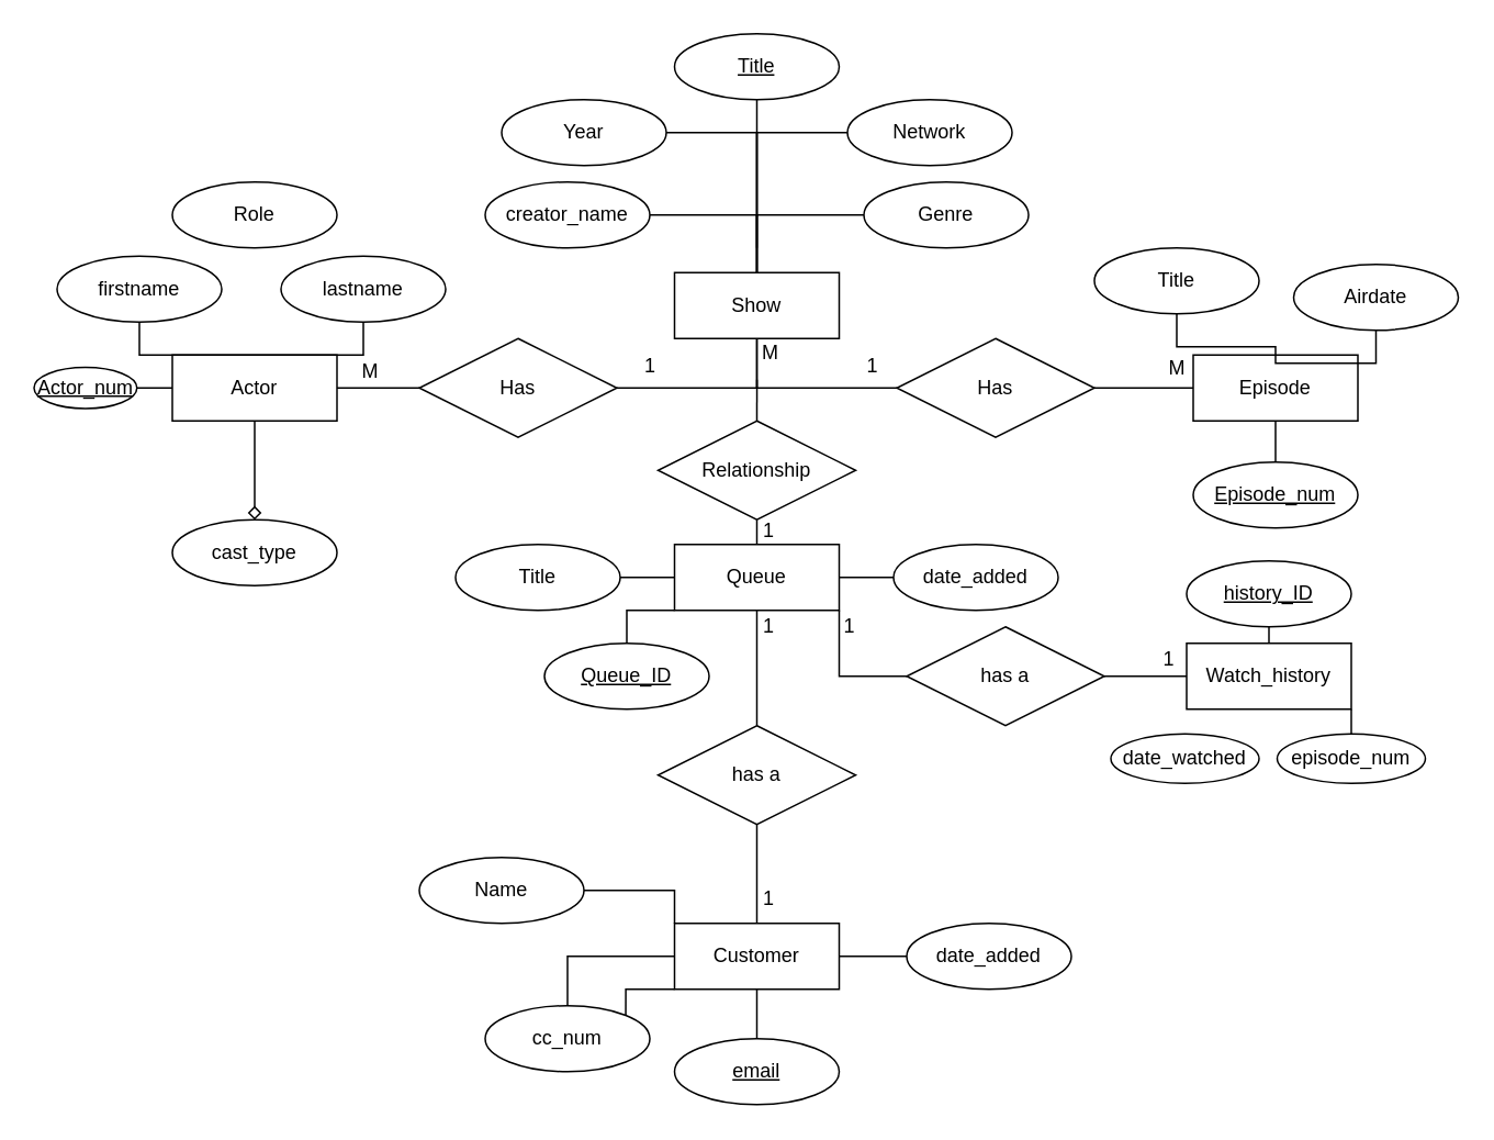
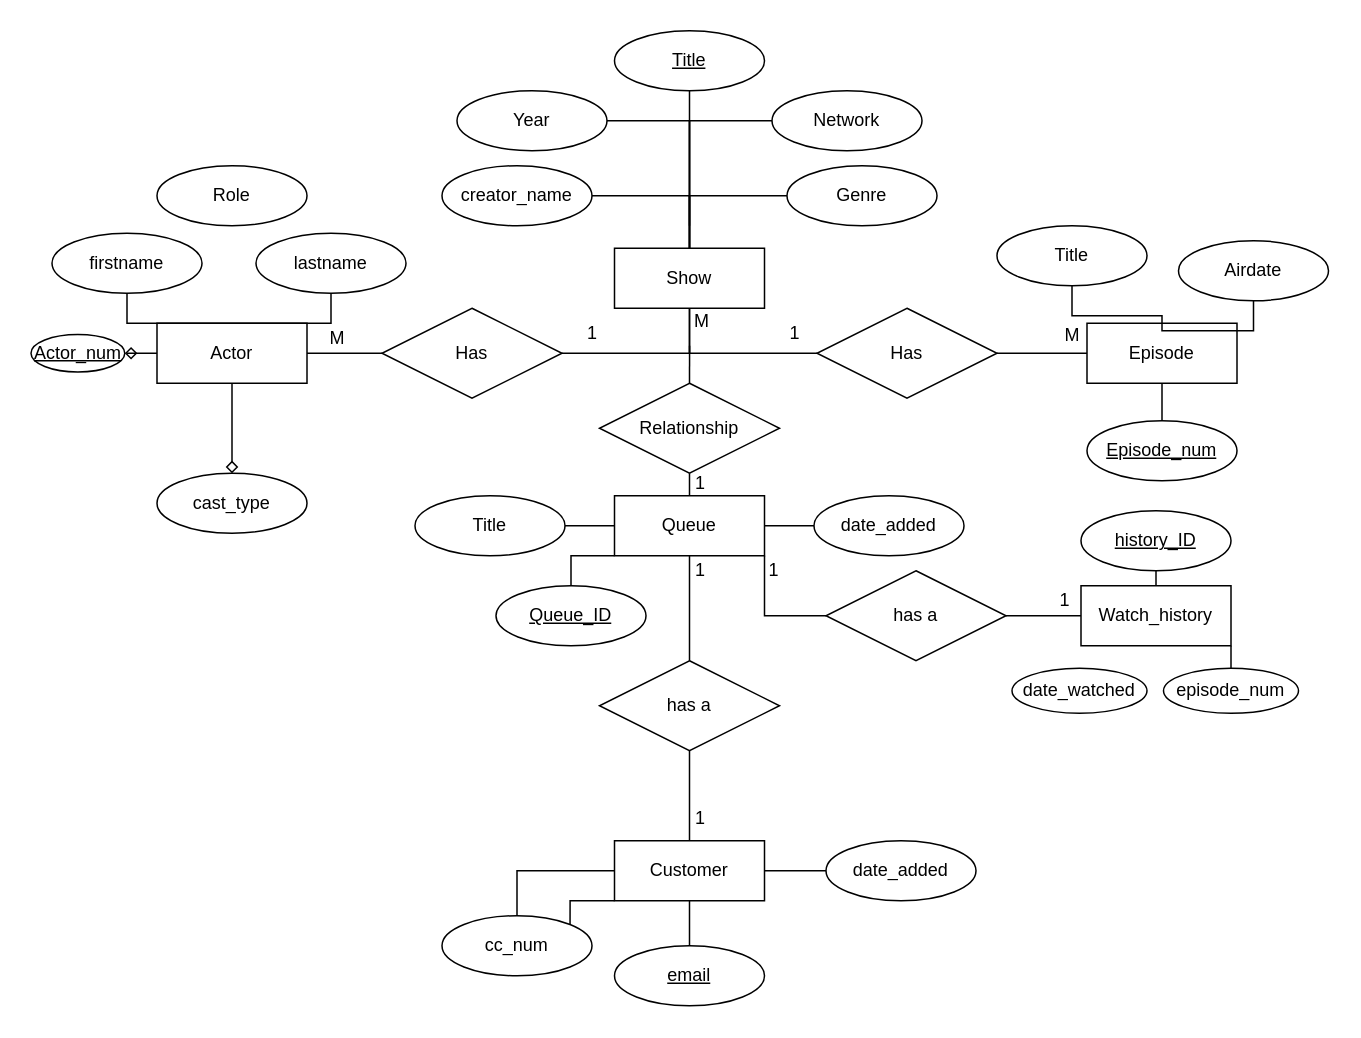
  <mxCell id="0" />
  <mxCell id="1" parent="0" />
  <mxCell id="2" style="edgeStyle=orthogonalEdgeStyle;rounded=0;orthogonalLoop=1;jettySize=auto;html=1;exitX=0.5;exitY=1;exitDx=0;exitDy=0;entryX=1;entryY=0.5;entryDx=0;entryDy=0;endArrow=none;endFill=0;" parent="1" source="4" target="30" edge="1"><mxGeometry relative="1" as="geometry" /></mxCell>
  <mxCell id="3" style="edgeStyle=orthogonalEdgeStyle;rounded=0;orthogonalLoop=1;jettySize=auto;html=1;exitX=0.5;exitY=1;exitDx=0;exitDy=0;entryX=0;entryY=0.5;entryDx=0;entryDy=0;endArrow=none;endFill=0;" parent="1" source="4" target="32" edge="1"><mxGeometry relative="1" as="geometry" /></mxCell>
  <mxCell id="4" value="Show" style="whiteSpace=wrap;html=1;align=center;" parent="1" vertex="1"><mxGeometry x="409" y="165" width="100" height="40" as="geometry" /></mxCell>
  <mxCell id="5" value="" style="edgeStyle=orthogonalEdgeStyle;rounded=0;orthogonalLoop=1;jettySize=auto;html=1;endArrow=none;endFill=0;" parent="1" source="6" target="53" edge="1"><mxGeometry relative="1" as="geometry" /></mxCell>
  <mxCell id="6" value="Episode" style="whiteSpace=wrap;html=1;align=center;" parent="1" vertex="1"><mxGeometry x="724" y="215" width="100" height="40" as="geometry" /></mxCell>
- <mxCell id="7" value="" style="edgeStyle=orthogonalEdgeStyle;rounded=0;orthogonalLoop=1;jettySize=auto;html=1;endArrow=none;endFill=0;" parent="1" source="9" target="54" edge="1"><mxGeometry relative="1" as="geometry" /></mxCell>
+ <mxCell id="7" value="" style="edgeStyle=orthogonalEdgeStyle;rounded=0;orthogonalLoop=1;jettySize=auto;html=1;endArrow=diamond;endFill=0;" parent="1" source="9" target="54" edge="1"><mxGeometry relative="1" as="geometry" /></mxCell>
  <mxCell id="8" style="edgeStyle=orthogonalEdgeStyle;rounded=0;orthogonalLoop=1;jettySize=auto;html=1;exitX=0.5;exitY=1;exitDx=0;exitDy=0;entryX=0.5;entryY=0;entryDx=0;entryDy=0;endArrow=diamond;endFill=0;" edge="1" parent="1" source="9" target="78"><mxGeometry relative="1" as="geometry" /></mxCell>
  <mxCell id="9" value="Actor" style="whiteSpace=wrap;html=1;align=center;" parent="1" vertex="1"><mxGeometry x="104" y="215" width="100" height="40" as="geometry" /></mxCell>
  <mxCell id="10" style="edgeStyle=orthogonalEdgeStyle;rounded=0;orthogonalLoop=1;jettySize=auto;html=1;exitX=0.5;exitY=1;exitDx=0;exitDy=0;endArrow=none;endFill=0;" parent="1" source="11" edge="1"><mxGeometry relative="1" as="geometry"><mxPoint x="459" y="150" as="targetPoint" /></mxGeometry></mxCell>
  <mxCell id="11" value="&lt;u&gt;Title&lt;/u&gt;" style="ellipse;whiteSpace=wrap;html=1;align=center;" parent="1" vertex="1"><mxGeometry x="409" y="20" width="100" height="40" as="geometry" /></mxCell>
  <mxCell id="12" style="edgeStyle=orthogonalEdgeStyle;rounded=0;orthogonalLoop=1;jettySize=auto;html=1;exitX=0;exitY=0.5;exitDx=0;exitDy=0;entryX=0.5;entryY=0;entryDx=0;entryDy=0;endArrow=none;endFill=0;" parent="1" source="13" target="4" edge="1"><mxGeometry relative="1" as="geometry" /></mxCell>
  <mxCell id="13" value="Network" style="ellipse;whiteSpace=wrap;html=1;align=center;" parent="1" vertex="1"><mxGeometry x="514" y="60" width="100" height="40" as="geometry" /></mxCell>
  <mxCell id="14" style="edgeStyle=orthogonalEdgeStyle;rounded=0;orthogonalLoop=1;jettySize=auto;html=1;exitX=1;exitY=0.5;exitDx=0;exitDy=0;entryX=0.5;entryY=0;entryDx=0;entryDy=0;endArrow=none;endFill=0;" parent="1" source="15" target="4" edge="1"><mxGeometry relative="1" as="geometry" /></mxCell>
  <mxCell id="15" value="Year" style="ellipse;whiteSpace=wrap;html=1;align=center;" parent="1" vertex="1"><mxGeometry x="304" y="60" width="100" height="40" as="geometry" /></mxCell>
  <mxCell id="16" style="edgeStyle=orthogonalEdgeStyle;rounded=0;orthogonalLoop=1;jettySize=auto;html=1;entryX=0.5;entryY=0;entryDx=0;entryDy=0;endArrow=none;endFill=0;" parent="1" source="17" target="4" edge="1"><mxGeometry relative="1" as="geometry" /></mxCell>
  <mxCell id="17" value="Genre" style="ellipse;whiteSpace=wrap;html=1;align=center;" parent="1" vertex="1"><mxGeometry x="524" y="110" width="100" height="40" as="geometry" /></mxCell>
  <mxCell id="18" style="edgeStyle=orthogonalEdgeStyle;rounded=0;orthogonalLoop=1;jettySize=auto;html=1;exitX=1;exitY=0.5;exitDx=0;exitDy=0;entryX=0.5;entryY=0;entryDx=0;entryDy=0;endArrow=none;endFill=0;" parent="1" source="19" target="4" edge="1"><mxGeometry relative="1" as="geometry" /></mxCell>
  <mxCell id="19" value="creator_name" style="ellipse;whiteSpace=wrap;html=1;align=center;" parent="1" vertex="1"><mxGeometry x="294" y="110" width="100" height="40" as="geometry" /></mxCell>
  <mxCell id="20" style="edgeStyle=orthogonalEdgeStyle;rounded=0;orthogonalLoop=1;jettySize=auto;html=1;exitX=0;exitY=0.5;exitDx=0;exitDy=0;entryX=1;entryY=0.5;entryDx=0;entryDy=0;endArrow=none;endFill=0;" parent="1" source="61" target="46" edge="1"><mxGeometry relative="1" as="geometry"><mxPoint x="399" y="310" as="sourcePoint" /></mxGeometry></mxCell>
  <mxCell id="21" style="edgeStyle=orthogonalEdgeStyle;rounded=0;orthogonalLoop=1;jettySize=auto;html=1;exitX=1;exitY=0.5;exitDx=0;exitDy=0;entryX=0;entryY=0.5;entryDx=0;entryDy=0;endArrow=none;endFill=0;" parent="1" source="61" target="45" edge="1"><mxGeometry relative="1" as="geometry"><mxPoint x="519" y="310" as="sourcePoint" /></mxGeometry></mxCell>
  <mxCell id="22" value="" style="edgeStyle=orthogonalEdgeStyle;rounded=0;orthogonalLoop=1;jettySize=auto;html=1;endArrow=none;endFill=0;" parent="1" source="28" target="49" edge="1"><mxGeometry relative="1" as="geometry" /></mxCell>
  <mxCell id="23" value="" style="edgeStyle=orthogonalEdgeStyle;rounded=0;orthogonalLoop=1;jettySize=auto;html=1;endArrow=none;endFill=0;" parent="1" source="28" target="50" edge="1"><mxGeometry relative="1" as="geometry" /></mxCell>
  <mxCell id="24" value="" style="edgeStyle=orthogonalEdgeStyle;rounded=0;orthogonalLoop=1;jettySize=auto;html=1;endArrow=none;endFill=0;exitX=0.5;exitY=1;exitDx=0;exitDy=0;" parent="1" source="47" target="47" edge="1"><mxGeometry relative="1" as="geometry" /></mxCell>
  <mxCell id="25" style="edgeStyle=orthogonalEdgeStyle;rounded=0;orthogonalLoop=1;jettySize=auto;html=1;exitX=0;exitY=1;exitDx=0;exitDy=0;entryX=1;entryY=0;entryDx=0;entryDy=0;endArrow=none;endFill=0;" parent="1" source="28" target="50" edge="1"><mxGeometry relative="1" as="geometry" /></mxCell>
- <mxCell id="26" style="edgeStyle=orthogonalEdgeStyle;rounded=0;orthogonalLoop=1;jettySize=auto;html=1;exitX=0;exitY=0;exitDx=0;exitDy=0;entryX=1;entryY=0.5;entryDx=0;entryDy=0;endArrow=none;endFill=0;" edge="1" parent="1" source="28" target="48"><mxGeometry relative="1" as="geometry" /></mxCell>
  <mxCell id="27" style="edgeStyle=orthogonalEdgeStyle;rounded=0;orthogonalLoop=1;jettySize=auto;html=1;exitX=0.5;exitY=1;exitDx=0;exitDy=0;entryX=0.5;entryY=0;entryDx=0;entryDy=0;endArrow=none;endFill=0;" edge="1" parent="1" source="28" target="47"><mxGeometry relative="1" as="geometry" /></mxCell>
  <mxCell id="28" value="Customer" style="whiteSpace=wrap;html=1;align=center;" parent="1" vertex="1"><mxGeometry x="409" y="560" width="100" height="40" as="geometry" /></mxCell>
  <mxCell id="29" style="edgeStyle=orthogonalEdgeStyle;rounded=0;orthogonalLoop=1;jettySize=auto;html=1;exitX=0;exitY=0.5;exitDx=0;exitDy=0;entryX=1;entryY=0.5;entryDx=0;entryDy=0;endArrow=none;endFill=0;" parent="1" source="30" target="9" edge="1"><mxGeometry relative="1" as="geometry" /></mxCell>
  <mxCell id="30" value="Has" style="shape=rhombus;perimeter=rhombusPerimeter;whiteSpace=wrap;html=1;align=center;" parent="1" vertex="1"><mxGeometry x="254" y="205" width="120" height="60" as="geometry" /></mxCell>
  <mxCell id="31" style="edgeStyle=orthogonalEdgeStyle;rounded=0;orthogonalLoop=1;jettySize=auto;html=1;exitX=1;exitY=0.5;exitDx=0;exitDy=0;entryX=0;entryY=0.5;entryDx=0;entryDy=0;endArrow=none;endFill=0;" parent="1" source="32" target="6" edge="1"><mxGeometry relative="1" as="geometry" /></mxCell>
  <mxCell id="32" value="Has" style="shape=rhombus;perimeter=rhombusPerimeter;whiteSpace=wrap;html=1;align=center;" parent="1" vertex="1"><mxGeometry x="544" y="205" width="120" height="60" as="geometry" /></mxCell>
  <mxCell id="33" value="M" style="text;html=1;align=center;verticalAlign=middle;resizable=0;points=[];autosize=1;strokeColor=none;fillColor=none;" parent="1" vertex="1"><mxGeometry x="209" y="210" width="30" height="30" as="geometry" /></mxCell>
  <mxCell id="34" value="1" style="text;html=1;align=center;verticalAlign=middle;resizable=0;points=[];autosize=1;strokeColor=none;fillColor=none;" parent="1" vertex="1"><mxGeometry x="379" y="207" width="30" height="30" as="geometry" /></mxCell>
  <mxCell id="35" value="M" style="text;html=1;align=center;verticalAlign=middle;resizable=0;points=[];autosize=1;strokeColor=none;fillColor=none;" parent="1" vertex="1"><mxGeometry x="699" y="208" width="30" height="30" as="geometry" /></mxCell>
  <mxCell id="36" value="1" style="text;html=1;align=center;verticalAlign=middle;resizable=0;points=[];autosize=1;strokeColor=none;fillColor=none;" parent="1" vertex="1"><mxGeometry x="514" y="207" width="30" height="30" as="geometry" /></mxCell>
  <mxCell id="37" style="edgeStyle=orthogonalEdgeStyle;rounded=0;orthogonalLoop=1;jettySize=auto;html=1;exitX=0.5;exitY=1;exitDx=0;exitDy=0;entryX=0.5;entryY=0;entryDx=0;entryDy=0;endArrow=none;endFill=0;" parent="1" source="38" target="6" edge="1"><mxGeometry relative="1" as="geometry" /></mxCell>
  <mxCell id="38" value="Title" style="ellipse;whiteSpace=wrap;html=1;align=center;" parent="1" vertex="1"><mxGeometry x="664" y="150" width="100" height="40" as="geometry" /></mxCell>
  <mxCell id="39" style="edgeStyle=orthogonalEdgeStyle;rounded=0;orthogonalLoop=1;jettySize=auto;html=1;exitX=0.5;exitY=1;exitDx=0;exitDy=0;entryX=0.5;entryY=0;entryDx=0;entryDy=0;endArrow=none;endFill=0;" parent="1" source="40" target="6" edge="1"><mxGeometry relative="1" as="geometry" /></mxCell>
  <mxCell id="40" value="Airdate" style="ellipse;whiteSpace=wrap;html=1;align=center;" parent="1" vertex="1"><mxGeometry x="785" y="160" width="100" height="40" as="geometry" /></mxCell>
  <mxCell id="41" style="edgeStyle=orthogonalEdgeStyle;rounded=0;orthogonalLoop=1;jettySize=auto;html=1;exitX=0.5;exitY=1;exitDx=0;exitDy=0;entryX=0.5;entryY=0;entryDx=0;entryDy=0;endArrow=none;endFill=0;" parent="1" source="42" target="9" edge="1"><mxGeometry relative="1" as="geometry" /></mxCell>
  <mxCell id="42" value="firstname" style="ellipse;whiteSpace=wrap;html=1;align=center;" parent="1" vertex="1"><mxGeometry x="34" y="155" width="100" height="40" as="geometry" /></mxCell>
  <mxCell id="43" style="edgeStyle=orthogonalEdgeStyle;rounded=0;orthogonalLoop=1;jettySize=auto;html=1;exitX=0.5;exitY=1;exitDx=0;exitDy=0;entryX=0.5;entryY=0;entryDx=0;entryDy=0;endArrow=none;endFill=0;" parent="1" source="44" target="9" edge="1"><mxGeometry relative="1" as="geometry" /></mxCell>
  <mxCell id="44" value="lastname" style="ellipse;whiteSpace=wrap;html=1;align=center;" parent="1" vertex="1"><mxGeometry x="170" y="155" width="100" height="40" as="geometry" /></mxCell>
  <mxCell id="45" value="date_added" style="ellipse;whiteSpace=wrap;html=1;align=center;" parent="1" vertex="1"><mxGeometry x="542" y="330" width="100" height="40" as="geometry" /></mxCell>
  <mxCell id="46" value="Title" style="ellipse;whiteSpace=wrap;html=1;align=center;" parent="1" vertex="1"><mxGeometry x="276" y="330" width="100" height="40" as="geometry" /></mxCell>
  <mxCell id="47" value="&lt;u&gt;email&lt;/u&gt;" style="ellipse;whiteSpace=wrap;html=1;align=center;" parent="1" vertex="1"><mxGeometry x="409" y="630" width="100" height="40" as="geometry" /></mxCell>
- <mxCell id="48" value="Name" style="ellipse;whiteSpace=wrap;html=1;align=center;" parent="1" vertex="1"><mxGeometry x="254" y="520" width="100" height="40" as="geometry" /></mxCell>
  <mxCell id="49" value="date_added" style="ellipse;whiteSpace=wrap;html=1;align=center;" parent="1" vertex="1"><mxGeometry x="550" y="560" width="100" height="40" as="geometry" /></mxCell>
  <mxCell id="50" value="cc_num" style="ellipse;whiteSpace=wrap;html=1;align=center;" parent="1" vertex="1"><mxGeometry x="294" y="610" width="100" height="40" as="geometry" /></mxCell>
  <mxCell id="51" value="Role" style="ellipse;whiteSpace=wrap;html=1;align=center;" parent="1" vertex="1"><mxGeometry x="104" y="110" width="100" height="40" as="geometry" /></mxCell>
  <mxCell id="52" value="M" style="text;html=1;align=center;verticalAlign=middle;resizable=0;points=[];autosize=1;strokeColor=none;fillColor=none;" parent="1" vertex="1"><mxGeometry x="452" y="199" width="30" height="30" as="geometry" /></mxCell>
  <mxCell id="53" value="Episode_num" style="ellipse;whiteSpace=wrap;html=1;align=center;fontStyle=4;" parent="1" vertex="1"><mxGeometry x="724" y="280" width="100" height="40" as="geometry" /></mxCell>
  <mxCell id="54" value="Actor_num" style="ellipse;whiteSpace=wrap;html=1;align=center;fontStyle=4;" parent="1" vertex="1"><mxGeometry y="222.5" width="62.5" height="25" as="geometry" x="20" /></mxCell>
  <mxCell id="55" value="" style="edgeStyle=orthogonalEdgeStyle;rounded=0;orthogonalLoop=1;jettySize=auto;html=1;endArrow=none;endFill=0;" edge="1" parent="1" source="57" target="64"><mxGeometry relative="1" as="geometry" /></mxCell>
  <mxCell id="56" style="edgeStyle=orthogonalEdgeStyle;rounded=0;orthogonalLoop=1;jettySize=auto;html=1;exitX=1;exitY=1;exitDx=0;exitDy=0;entryX=0.5;entryY=0;entryDx=0;entryDy=0;endArrow=none;endFill=0;" edge="1" parent="1" source="57" target="65"><mxGeometry relative="1" as="geometry" /></mxCell>
  <mxCell id="57" value="Watch_history" style="whiteSpace=wrap;html=1;align=center;" vertex="1" parent="1"><mxGeometry x="720" y="390" width="100" height="40" as="geometry" /></mxCell>
  <mxCell id="58" value="" style="edgeStyle=orthogonalEdgeStyle;rounded=0;orthogonalLoop=1;jettySize=auto;html=1;endArrow=none;endFill=0;" edge="1" parent="1" source="61" target="63"><mxGeometry relative="1" as="geometry" /></mxCell>
  <mxCell id="59" style="edgeStyle=orthogonalEdgeStyle;rounded=0;orthogonalLoop=1;jettySize=auto;html=1;exitX=1;exitY=1;exitDx=0;exitDy=0;entryX=0;entryY=0.5;entryDx=0;entryDy=0;endArrow=none;endFill=0;" edge="1" parent="1" source="61" target="64"><mxGeometry relative="1" as="geometry" /></mxCell>
  <mxCell id="60" style="edgeStyle=orthogonalEdgeStyle;rounded=0;orthogonalLoop=1;jettySize=auto;html=1;exitX=0;exitY=1;exitDx=0;exitDy=0;entryX=0.5;entryY=0;entryDx=0;entryDy=0;endArrow=none;endFill=0;" edge="1" parent="1" source="61" target="77"><mxGeometry relative="1" as="geometry" /></mxCell>
  <mxCell id="61" value="Queue" style="whiteSpace=wrap;html=1;align=center;" vertex="1" parent="1"><mxGeometry x="409" y="330" width="100" height="40" as="geometry" /></mxCell>
  <mxCell id="62" style="edgeStyle=orthogonalEdgeStyle;rounded=0;orthogonalLoop=1;jettySize=auto;html=1;exitX=0.5;exitY=1;exitDx=0;exitDy=0;entryX=0.5;entryY=0;entryDx=0;entryDy=0;endArrow=none;endFill=0;" edge="1" parent="1" source="63" target="28"><mxGeometry relative="1" as="geometry" /></mxCell>
  <mxCell id="63" value="has a" style="shape=rhombus;perimeter=rhombusPerimeter;whiteSpace=wrap;html=1;align=center;" vertex="1" parent="1"><mxGeometry x="399" y="440" width="120" height="60" as="geometry" /></mxCell>
  <mxCell id="64" value="has a" style="shape=rhombus;perimeter=rhombusPerimeter;whiteSpace=wrap;html=1;align=center;" vertex="1" parent="1"><mxGeometry x="550" y="380" width="120" height="60" as="geometry" /></mxCell>
  <mxCell id="65" value="episode_num" style="ellipse;whiteSpace=wrap;html=1;align=center;" vertex="1" parent="1"><mxGeometry x="775" y="445" width="90" height="30" as="geometry" /></mxCell>
  <mxCell id="66" style="edgeStyle=orthogonalEdgeStyle;rounded=0;orthogonalLoop=1;jettySize=auto;html=1;exitX=0.5;exitY=1;exitDx=0;exitDy=0;entryX=0.5;entryY=0;entryDx=0;entryDy=0;endArrow=none;endFill=0;" edge="1" parent="1" source="67" target="57"><mxGeometry relative="1" as="geometry" /></mxCell>
  <mxCell id="67" value="history_ID" style="ellipse;whiteSpace=wrap;html=1;align=center;fontStyle=4;" vertex="1" parent="1"><mxGeometry x="720" y="340" width="100" height="40" as="geometry" /></mxCell>
  <mxCell id="68" value="date_watched" style="ellipse;whiteSpace=wrap;html=1;align=center;" vertex="1" parent="1"><mxGeometry x="674" y="445" width="90" height="30" as="geometry" /></mxCell>
  <mxCell id="69" value="1" style="text;html=1;align=center;verticalAlign=middle;resizable=0;points=[];autosize=1;strokeColor=none;fillColor=none;" vertex="1" parent="1"><mxGeometry x="451" y="307" width="30" height="30" as="geometry" /></mxCell>
  <mxCell id="70" style="edgeStyle=orthogonalEdgeStyle;rounded=0;orthogonalLoop=1;jettySize=auto;html=1;exitX=0.5;exitY=0;exitDx=0;exitDy=0;endArrow=none;endFill=0;" edge="1" parent="1" source="72"><mxGeometry relative="1" as="geometry"><mxPoint x="459.048" y="230" as="targetPoint" /></mxGeometry></mxCell>
  <mxCell id="71" style="edgeStyle=orthogonalEdgeStyle;rounded=0;orthogonalLoop=1;jettySize=auto;html=1;exitX=0.5;exitY=1;exitDx=0;exitDy=0;entryX=0.5;entryY=0;entryDx=0;entryDy=0;endArrow=none;endFill=0;" edge="1" parent="1" source="72" target="61"><mxGeometry relative="1" as="geometry" /></mxCell>
  <mxCell id="72" value="Relationship" style="shape=rhombus;perimeter=rhombusPerimeter;whiteSpace=wrap;html=1;align=center;" vertex="1" parent="1"><mxGeometry x="399" y="255" width="120" height="60" as="geometry" /></mxCell>
  <mxCell id="73" value="1" style="text;html=1;align=center;verticalAlign=middle;resizable=0;points=[];autosize=1;strokeColor=none;fillColor=none;" vertex="1" parent="1"><mxGeometry x="500" y="365" width="30" height="30" as="geometry" /></mxCell>
  <mxCell id="74" value="1" style="text;html=1;align=center;verticalAlign=middle;resizable=0;points=[];autosize=1;strokeColor=none;fillColor=none;" vertex="1" parent="1"><mxGeometry x="694" y="385" width="30" height="30" as="geometry" /></mxCell>
  <mxCell id="75" value="1" style="text;html=1;align=center;verticalAlign=middle;resizable=0;points=[];autosize=1;strokeColor=none;fillColor=none;" vertex="1" parent="1"><mxGeometry x="451" y="365" width="30" height="30" as="geometry" /></mxCell>
  <mxCell id="76" value="1" style="text;html=1;align=center;verticalAlign=middle;resizable=0;points=[];autosize=1;strokeColor=none;fillColor=none;" vertex="1" parent="1"><mxGeometry x="451" y="530" width="30" height="30" as="geometry" /></mxCell>
  <mxCell id="77" value="&lt;u&gt;Queue_ID&lt;/u&gt;" style="ellipse;whiteSpace=wrap;html=1;align=center;" vertex="1" parent="1"><mxGeometry x="330" y="390" width="100" height="40" as="geometry" /></mxCell>
  <mxCell id="78" value="cast_type" style="ellipse;whiteSpace=wrap;html=1;align=center;" vertex="1" parent="1"><mxGeometry x="104" y="315" width="100" height="40" as="geometry" /></mxCell>
